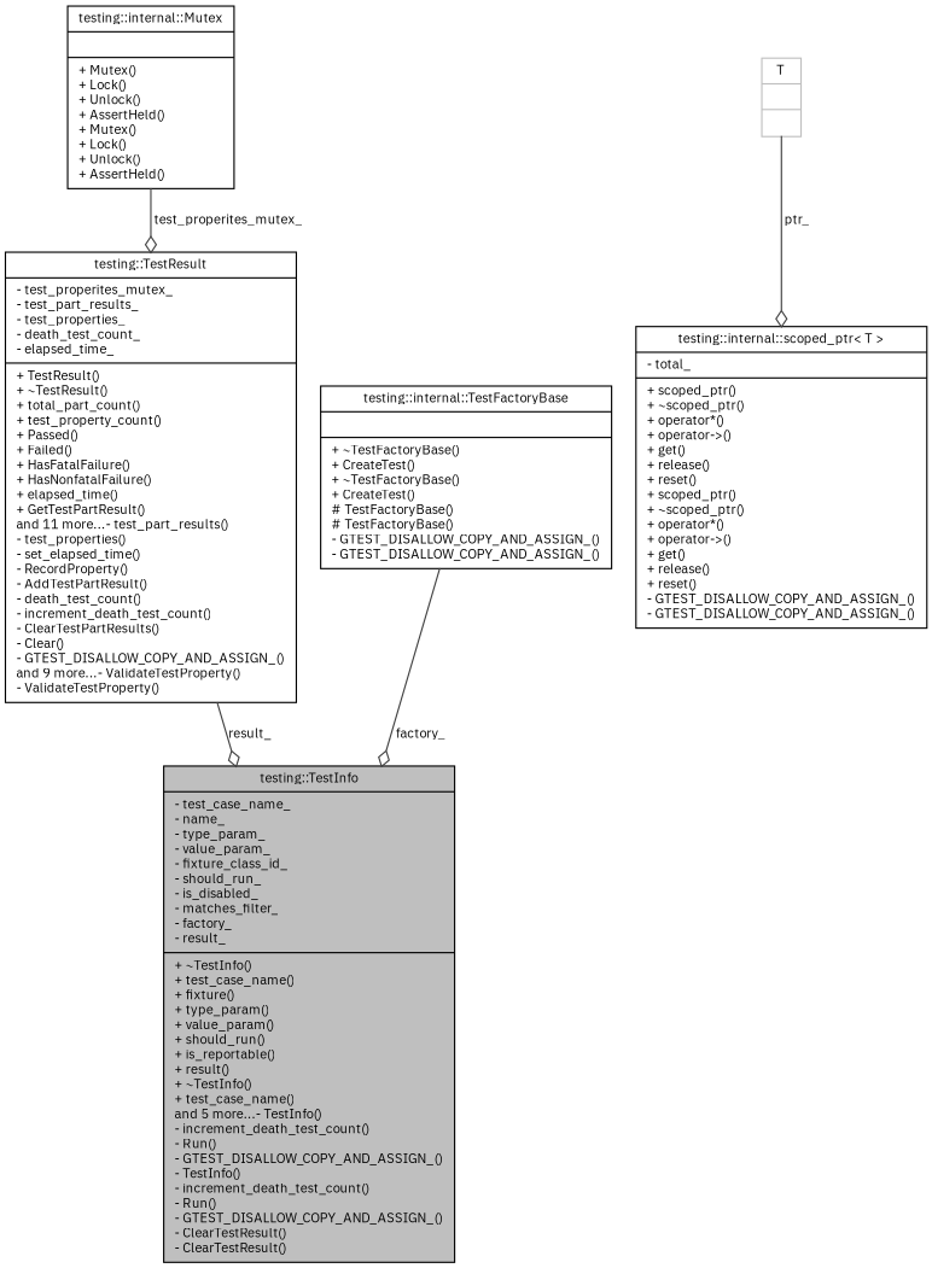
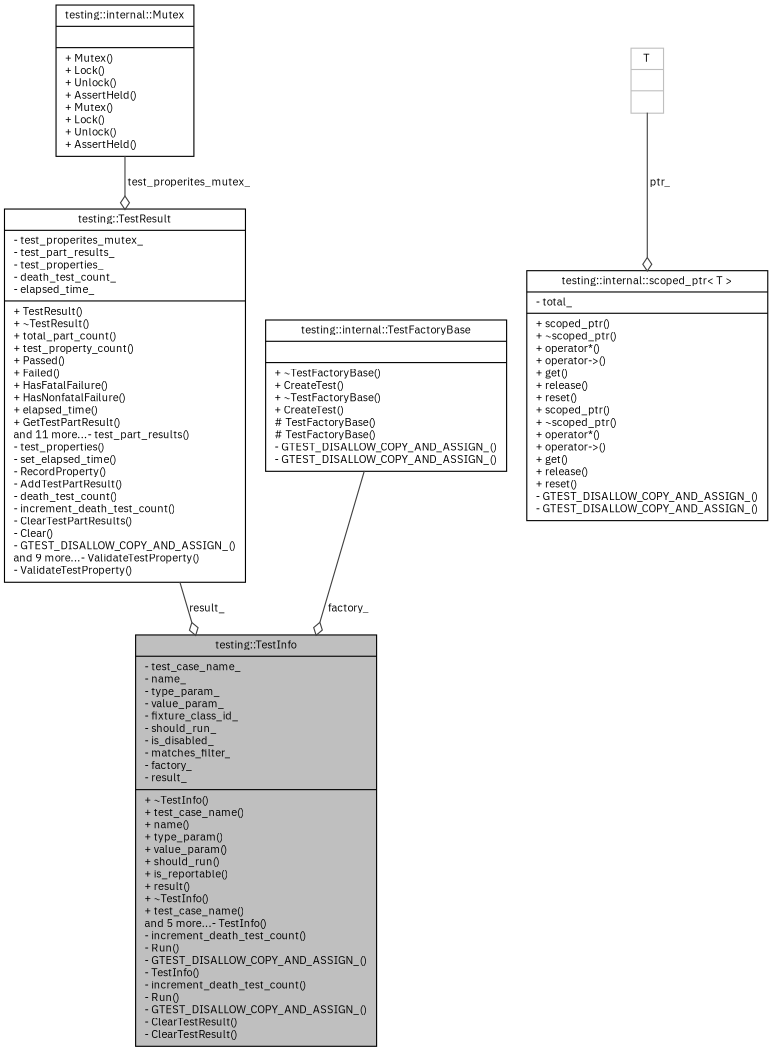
  digraph {
    fontname="IBM Plex Sans"
    node [color=black fillcolor=white fontname="IBM Plex Sans" fontsize=10 shape=record style=filled]
    edge [arrowhead=odiamond color=grey25 fontname="IBM Plex Sans" fontsize=10 labelfontname=Helvetica labelfontsize=10 style=solid]
-   n1 [fillcolor=grey75 fontcolor=black height=0.2 label="{testing::TestInfo\n|- test_case_name_\l- name_\l- type_param_\l- value_param_\l- fixture_class_id_\l- should_run_\l- is_disabled_\l- matches_filter_\l- factory_\l- result_\l|+ ~TestInfo()\l+ test_case_name()\l+ fixture()\l+ type_param()\l+ value_param()\l+ should_run()\l+ is_reportable()\l+ result()\l+ ~TestInfo()\l+ test_case_name()\land 5 more...- TestInfo()\l- increment_death_test_count()\l- Run()\l- GTEST_DISALLOW_COPY_AND_ASSIGN_()\l- TestInfo()\l- increment_death_test_count()\l- Run()\l- GTEST_DISALLOW_COPY_AND_ASSIGN_()\l- ClearTestResult()\l- ClearTestResult()\l}" width=0.4]
+   n1 [fillcolor=grey75 fontcolor=black height=0.2 label="{testing::TestInfo\n|- test_case_name_\l- name_\l- type_param_\l- value_param_\l- fixture_class_id_\l- should_run_\l- is_disabled_\l- matches_filter_\l- factory_\l- result_\l|+ ~TestInfo()\l+ test_case_name()\l+ name()\l+ type_param()\l+ value_param()\l+ should_run()\l+ is_reportable()\l+ result()\l+ ~TestInfo()\l+ test_case_name()\land 5 more...- TestInfo()\l- increment_death_test_count()\l- Run()\l- GTEST_DISALLOW_COPY_AND_ASSIGN_()\l- TestInfo()\l- increment_death_test_count()\l- Run()\l- GTEST_DISALLOW_COPY_AND_ASSIGN_()\l- ClearTestResult()\l- ClearTestResult()\l}" width=0.4]
    n2 [height=0.2 label="{testing::TestResult\n|- test_properites_mutex_\l- test_part_results_\l- test_properties_\l- death_test_count_\l- elapsed_time_\l|+ TestResult()\l+ ~TestResult()\l+ total_part_count()\l+ test_property_count()\l+ Passed()\l+ Failed()\l+ HasFatalFailure()\l+ HasNonfatalFailure()\l+ elapsed_time()\l+ GetTestPartResult()\land 11 more...- test_part_results()\l- test_properties()\l- set_elapsed_time()\l- RecordProperty()\l- AddTestPartResult()\l- death_test_count()\l- increment_death_test_count()\l- ClearTestPartResults()\l- Clear()\l- GTEST_DISALLOW_COPY_AND_ASSIGN_()\land 9 more...- ValidateTestProperty()\l- ValidateTestProperty()\l}" width=0.4]
    n3 [height=0.2 label="{testing::internal::Mutex\n||+ Mutex()\l+ Lock()\l+ Unlock()\l+ AssertHeld()\l+ Mutex()\l+ Lock()\l+ Unlock()\l+ AssertHeld()\l}" width=0.4]
    n4 [height=0.2 label="{testing::internal::TestFactoryBase\n||+ ~TestFactoryBase()\l+ CreateTest()\l+ ~TestFactoryBase()\l+ CreateTest()\l# TestFactoryBase()\l# TestFactoryBase()\l- GTEST_DISALLOW_COPY_AND_ASSIGN_()\l- GTEST_DISALLOW_COPY_AND_ASSIGN_()\l}" width=0.4]
    n5 [height=0.2 label="{testing::internal::scoped_ptr\< T \>\n|- total_\l|+ scoped_ptr()\l+ ~scoped_ptr()\l+ operator*()\l+ operator-\>()\l+ get()\l+ release()\l+ reset()\l+ scoped_ptr()\l+ ~scoped_ptr()\l+ operator*()\l+ operator-\>()\l+ get()\l+ release()\l+ reset()\l- GTEST_DISALLOW_COPY_AND_ASSIGN_()\l- GTEST_DISALLOW_COPY_AND_ASSIGN_()\l}" width=0.4]
    n6 [color=grey75 height=0.2 label="{T\n||}" width=0.4]
    n2 -> n1 [label=" result_"]
    n3 -> n2 [label=" test_properites_mutex_"]
    n4 -> n1 [label=" factory_"]
    n6 -> n5 [label=" ptr_"]
  }
